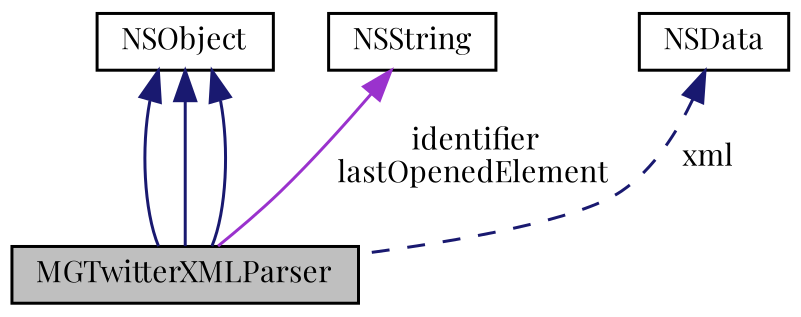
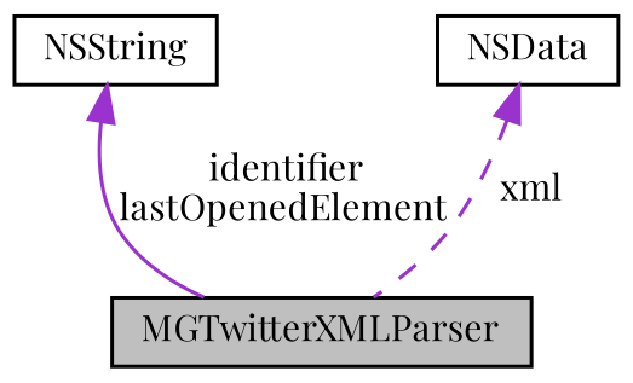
  digraph {
    fontname="Playfair Display"
    node [color=black fillcolor=white fontname="Playfair Display" fontsize=10 shape=record style=filled]
    edge [color=midnightblue dir=back fontname="Playfair Display" fontsize=10 labelfontname=Helvetica labelfontsize=10 style=solid]
    n1 [fillcolor=grey75 fontcolor=black height=0.2 label=MGTwitterXMLParser width=0.4]
-   n2 [height=0.2 label=NSObject width=0.4]
    n3 [height=0.2 label=NSString width=0.4]
    n4 [height=0.2 label=NSData width=0.4]
-   n2 -> n1
-   n2 -> n1
-   n2 -> n1
    n3 -> n1 [color=darkorchid3 label=" identifier\nlastOpenedElement"]
-   n4 -> n1 [label=" xml" style=dashed]
+   n4 -> n1 [color=darkorchid3 label=" xml" style=dashed]
  }
